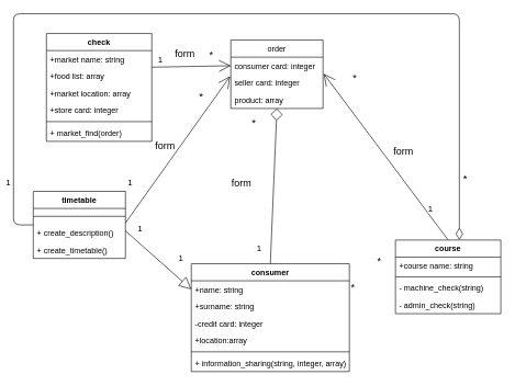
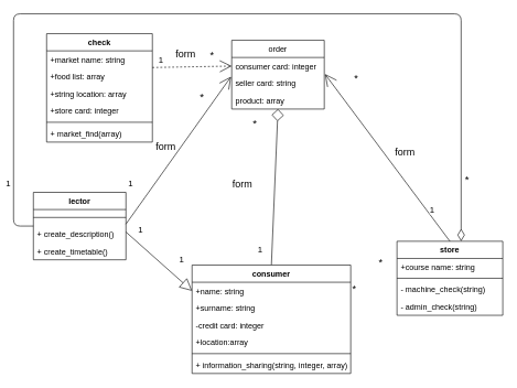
  <mxCell id="0" />
  <mxCell id="1" parent="0" />
  <mxCell id="2" value="&lt;font style=&quot;font-size: 16px;&quot;&gt;*&lt;/font&gt;" style="edgeLabel;resizable=0;html=1;align=right;verticalAlign=bottom;" parent="1" connectable="0" vertex="1"><mxGeometry x="450" y="420.003" as="geometry" /></mxCell>
  <mxCell id="3" value="&lt;font style=&quot;font-size: 15px;&quot;&gt;*&lt;/font&gt;" style="text;html=1;align=center;verticalAlign=middle;resizable=0;points=[];autosize=1;strokeColor=none;fillColor=none;fontSize=13;" parent="1" vertex="1"><mxGeometry x="560" y="380" width="30" height="30" as="geometry" /></mxCell>
  <mxCell id="4" value="order" style="swimlane;fontStyle=0;childLayout=stackLayout;horizontal=1;startSize=26;fillColor=none;horizontalStack=0;resizeParent=1;resizeParentMax=0;resizeLast=0;collapsible=1;marginBottom=0;" parent="1" vertex="1"><mxGeometry x="350" y="60" width="140" height="104" as="geometry" /></mxCell>
  <mxCell id="5" value="consumer card: integer" style="text;strokeColor=none;fillColor=none;align=left;verticalAlign=top;spacingLeft=4;spacingRight=4;overflow=hidden;rotatable=0;points=[[0,0.5],[1,0.5]];portConstraint=eastwest;" parent="4" vertex="1"><mxGeometry y="26" width="140" height="26" as="geometry" /></mxCell>
- <mxCell id="6" value="seller card: integer" style="text;strokeColor=none;fillColor=none;align=left;verticalAlign=top;spacingLeft=4;spacingRight=4;overflow=hidden;rotatable=0;points=[[0,0.5],[1,0.5]];portConstraint=eastwest;" parent="4" vertex="1"><mxGeometry y="52" width="140" height="26" as="geometry" /></mxCell>
+ <mxCell id="6" value="seller card: string" style="text;strokeColor=none;fillColor=none;align=left;verticalAlign=top;spacingLeft=4;spacingRight=4;overflow=hidden;rotatable=0;points=[[0,0.5],[1,0.5]];portConstraint=eastwest;" parent="4" vertex="1"><mxGeometry y="52" width="140" height="26" as="geometry" /></mxCell>
  <mxCell id="7" value="product: array" style="text;strokeColor=none;fillColor=none;align=left;verticalAlign=top;spacingLeft=4;spacingRight=4;overflow=hidden;rotatable=0;points=[[0,0.5],[1,0.5]];portConstraint=eastwest;" parent="4" vertex="1"><mxGeometry y="78" width="140" height="26" as="geometry" /></mxCell>
  <mxCell id="8" value="" style="endArrow=block;endSize=16;endFill=0;html=1;exitX=1;exitY=1;exitDx=0;exitDy=0;entryX=0;entryY=0.5;entryDx=0;entryDy=0;" parent="1" target="30" edge="1"><mxGeometry x="0.007" y="-8" width="160" relative="1" as="geometry"><mxPoint x="190" y="350" as="sourcePoint" /><mxPoint x="294.86" y="432.164" as="targetPoint" /><mxPoint as="offset" /></mxGeometry></mxCell>
  <mxCell id="9" value="1" style="edgeLabel;html=1;align=center;verticalAlign=middle;resizable=0;points=[];fontSize=13;" parent="8" vertex="1" connectable="0"><mxGeometry x="-0.629" y="4" relative="1" as="geometry"><mxPoint y="-17" as="offset" /></mxGeometry></mxCell>
  <mxCell id="10" value="1" style="edgeLabel;html=1;align=center;verticalAlign=middle;resizable=0;points=[];fontSize=13;" parent="1" vertex="1" connectable="0"><mxGeometry x="230.003" y="340.004" as="geometry"><mxPoint x="43" y="51" as="offset" /></mxGeometry></mxCell>
  <mxCell id="11" value="&lt;font style=&quot;font-size: 15px;&quot;&gt;form&lt;/font&gt;" style="endArrow=open;endSize=16;endFill=0;html=1;exitX=1;exitY=0.5;exitDx=0;exitDy=0;entryX=-0.007;entryY=0.115;entryDx=0;entryDy=0;entryPerimeter=0;" parent="1" edge="1"><mxGeometry x="-0.044" y="20" width="160" relative="1" as="geometry"><mxPoint x="190" y="338" as="sourcePoint" /><mxPoint x="349.02" y="114.99" as="targetPoint" /><mxPoint as="offset" /></mxGeometry></mxCell>
  <mxCell id="12" value="1" style="edgeLabel;html=1;align=center;verticalAlign=middle;resizable=0;points=[];fontSize=13;" parent="11" vertex="1" connectable="0"><mxGeometry x="-0.629" y="4" relative="1" as="geometry"><mxPoint x="-20" y="-18" as="offset" /></mxGeometry></mxCell>
  <mxCell id="13" value="&lt;font style=&quot;font-size: 16px;&quot;&gt;*&lt;/font&gt;" style="text;html=1;align=center;verticalAlign=middle;resizable=0;points=[];autosize=1;strokeColor=none;fillColor=none;fontSize=13;" parent="1" vertex="1"><mxGeometry x="290" y="130" width="30" height="30" as="geometry" /></mxCell>
  <mxCell id="14" value="" style="endArrow=open;endSize=16;endFill=0;html=1;exitX=0.5;exitY=0;exitDx=0;exitDy=0;entryX=1.007;entryY=-0.038;entryDx=0;entryDy=0;entryPerimeter=0;" parent="1" source="36" edge="1"><mxGeometry x="0.007" y="-8" width="160" relative="1" as="geometry"><mxPoint x="677.04" y="347.4" as="sourcePoint" /><mxPoint x="490.98" y="111.012" as="targetPoint" /><mxPoint as="offset" /></mxGeometry></mxCell>
  <mxCell id="15" value="1" style="edgeLabel;html=1;align=center;verticalAlign=middle;resizable=0;points=[];fontSize=13;" parent="14" vertex="1" connectable="0"><mxGeometry x="-0.629" y="4" relative="1" as="geometry"><mxPoint x="11" y="-4" as="offset" /></mxGeometry></mxCell>
  <mxCell id="16" value="form" style="edgeLabel;html=1;align=center;verticalAlign=middle;resizable=0;points=[];fontSize=15;" parent="14" vertex="1" connectable="0"><mxGeometry x="-0.052" y="-2" relative="1" as="geometry"><mxPoint x="20" y="-15" as="offset" /></mxGeometry></mxCell>
  <mxCell id="17" value="" style="endArrow=diamond;endSize=16;endFill=0;html=1;exitX=0.5;exitY=0;exitDx=0;exitDy=0;entryX=0.5;entryY=1;entryDx=0;entryDy=0;entryPerimeter=0;" parent="1" source="29" target="7" edge="1"><mxGeometry x="0.007" y="-8" width="160" relative="1" as="geometry"><mxPoint x="365" y="374" as="sourcePoint" /><mxPoint x="419.02" y="187.544" as="targetPoint" /><mxPoint as="offset" /></mxGeometry></mxCell>
  <mxCell id="18" value="1" style="edgeLabel;html=1;align=center;verticalAlign=middle;resizable=0;points=[];fontSize=13;" parent="17" vertex="1" connectable="0"><mxGeometry x="-0.629" y="4" relative="1" as="geometry"><mxPoint x="-15" y="21" as="offset" /></mxGeometry></mxCell>
  <mxCell id="19" value="&lt;font style=&quot;font-size: 16px;&quot;&gt;*&lt;/font&gt;" style="text;html=1;align=center;verticalAlign=middle;resizable=0;points=[];autosize=1;strokeColor=none;fillColor=none;fontSize=13;" parent="1" vertex="1"><mxGeometry x="370" y="170" width="30" height="30" as="geometry" /></mxCell>
  <mxCell id="20" value="" style="endArrow=none;html=1;startSize=16;startArrow=diamondThin;startFill=0;edgeStyle=orthogonalEdgeStyle;" parent="1" source="36" edge="1"><mxGeometry relative="1" as="geometry"><mxPoint x="697.06" y="346.6" as="sourcePoint" /><mxPoint x="50" y="341" as="targetPoint" /><Array as="points"><mxPoint x="697" y="20" /><mxPoint x="20" y="20" /><mxPoint x="20" y="341" /></Array></mxGeometry></mxCell>
  <mxCell id="21" value="1" style="edgeLabel;html=1;align=center;verticalAlign=middle;resizable=0;points=[];fontSize=13;" parent="1" vertex="1" connectable="0"><mxGeometry x="190.003" y="330.003" as="geometry"><mxPoint x="-179" y="-55" as="offset" /></mxGeometry></mxCell>
  <mxCell id="22" value="&lt;font style=&quot;font-size: 16px;&quot;&gt;*&lt;/font&gt;" style="edgeLabel;html=1;align=center;verticalAlign=middle;resizable=0;points=[];fontSize=13;" parent="1" vertex="1" connectable="0"><mxGeometry x="190.003" y="230.003" as="geometry"><mxPoint x="515" y="40" as="offset" /></mxGeometry></mxCell>
  <mxCell id="23" value="&lt;font style=&quot;font-size: 15px;&quot;&gt;*&lt;/font&gt;" style="edgeLabel;html=1;align=center;verticalAlign=middle;resizable=0;points=[];fontSize=13;" parent="1" vertex="1" connectable="0"><mxGeometry x="685.474" y="314.34" as="geometry"><mxPoint x="-148" y="-198" as="offset" /></mxGeometry></mxCell>
- <mxCell id="24" value="" style="endArrow=open;endSize=16;endFill=0;html=1;exitX=1;exitY=0.968;exitDx=0;exitDy=0;entryX=0;entryY=0.5;entryDx=0;entryDy=0;exitPerimeter=0;" parent="1" source="42" target="5" edge="1"><mxGeometry x="0.007" y="-8" width="160" relative="1" as="geometry"><mxPoint x="238.26" y="101.136" as="sourcePoint" /><mxPoint x="359.02" y="124.99" as="targetPoint" /><mxPoint as="offset" /></mxGeometry></mxCell>
+ <mxCell id="24" value="" style="endArrow=open;endSize=16;endFill=0;html=1;exitX=1;exitY=0.968;exitDx=0;exitDy=0;entryX=0;entryY=0.5;entryDx=0;entryDy=0;exitPerimeter=0;dashed=1;" parent="1" source="42" target="5" edge="1"><mxGeometry x="0.007" y="-8" width="160" relative="1" as="geometry"><mxPoint x="238.26" y="101.136" as="sourcePoint" /><mxPoint x="359.02" y="124.99" as="targetPoint" /><mxPoint as="offset" /></mxGeometry></mxCell>
  <mxCell id="25" value="1" style="edgeLabel;html=1;align=center;verticalAlign=middle;resizable=0;points=[];fontSize=13;" parent="24" vertex="1" connectable="0"><mxGeometry x="-0.629" y="4" relative="1" as="geometry"><mxPoint x="-9" y="-8" as="offset" /></mxGeometry></mxCell>
  <mxCell id="26" value="*" style="edgeLabel;html=1;align=center;verticalAlign=middle;resizable=0;points=[];fontSize=15;" parent="1" vertex="1" connectable="0"><mxGeometry x="259.869" y="98.741" as="geometry"><mxPoint x="60" y="-17" as="offset" /></mxGeometry></mxCell>
  <mxCell id="27" value="form" style="edgeLabel;html=1;align=center;verticalAlign=middle;resizable=0;points=[];fontSize=15;" parent="1" vertex="1" connectable="0"><mxGeometry x="369.995" y="279.996" as="geometry"><mxPoint x="-4" y="-3" as="offset" /></mxGeometry></mxCell>
  <mxCell id="28" value="form" style="edgeLabel;html=1;align=center;verticalAlign=middle;resizable=0;points=[];fontSize=15;" parent="1" vertex="1" connectable="0"><mxGeometry x="279.995" y="79.996" as="geometry" /></mxCell>
  <mxCell id="29" value="consumer" style="swimlane;fontStyle=1;align=center;verticalAlign=top;childLayout=stackLayout;horizontal=1;startSize=26;horizontalStack=0;resizeParent=1;resizeParentMax=0;resizeLast=0;collapsible=1;marginBottom=0;" vertex="1" parent="1"><mxGeometry x="290" y="400" width="240" height="164" as="geometry" /></mxCell>
  <mxCell id="30" value="+name: string" style="text;strokeColor=none;fillColor=none;align=left;verticalAlign=top;spacingLeft=4;spacingRight=4;overflow=hidden;rotatable=0;points=[[0,0.5],[1,0.5]];portConstraint=eastwest;" vertex="1" parent="29"><mxGeometry y="26" width="240" height="26" as="geometry" /></mxCell>
  <mxCell id="31" value="+surname: string" style="text;strokeColor=none;fillColor=none;align=left;verticalAlign=top;spacingLeft=4;spacingRight=4;overflow=hidden;rotatable=0;points=[[0,0.5],[1,0.5]];portConstraint=eastwest;" vertex="1" parent="29"><mxGeometry y="52" width="240" height="26" as="geometry" /></mxCell>
  <mxCell id="32" value="-credit card: integer" style="text;strokeColor=none;fillColor=none;align=left;verticalAlign=top;spacingLeft=4;spacingRight=4;overflow=hidden;rotatable=0;points=[[0,0.5],[1,0.5]];portConstraint=eastwest;" vertex="1" parent="29"><mxGeometry y="78" width="240" height="26" as="geometry" /></mxCell>
  <mxCell id="33" value="+location:array" style="text;strokeColor=none;fillColor=none;align=left;verticalAlign=top;spacingLeft=4;spacingRight=4;overflow=hidden;rotatable=0;points=[[0,0.5],[1,0.5]];portConstraint=eastwest;" vertex="1" parent="29"><mxGeometry y="104" width="240" height="26" as="geometry" /></mxCell>
  <mxCell id="34" value="" style="line;strokeWidth=1;fillColor=none;align=left;verticalAlign=middle;spacingTop=-1;spacingLeft=3;spacingRight=3;rotatable=0;labelPosition=right;points=[];portConstraint=eastwest;strokeColor=inherit;" vertex="1" parent="29"><mxGeometry y="130" width="240" height="8" as="geometry" /></mxCell>
  <mxCell id="35" value="+ information_sharing(string, integer, array)" style="text;strokeColor=none;fillColor=none;align=left;verticalAlign=top;spacingLeft=4;spacingRight=4;overflow=hidden;rotatable=0;points=[[0,0.5],[1,0.5]];portConstraint=eastwest;" vertex="1" parent="29"><mxGeometry y="138" width="240" height="26" as="geometry" /></mxCell>
- <mxCell id="36" value="course" style="swimlane;fontStyle=1;align=center;verticalAlign=top;childLayout=stackLayout;horizontal=1;startSize=26;horizontalStack=0;resizeParent=1;resizeParentMax=0;resizeLast=0;collapsible=1;marginBottom=0;" vertex="1" parent="1"><mxGeometry x="600" y="364" width="160" height="112" as="geometry" /></mxCell>
+ <mxCell id="36" value="store" style="swimlane;fontStyle=1;align=center;verticalAlign=top;childLayout=stackLayout;horizontal=1;startSize=26;horizontalStack=0;resizeParent=1;resizeParentMax=0;resizeLast=0;collapsible=1;marginBottom=0;" vertex="1" parent="1"><mxGeometry x="600" y="364" width="160" height="112" as="geometry" /></mxCell>
  <mxCell id="37" value="+course name: string" style="text;strokeColor=none;fillColor=none;align=left;verticalAlign=top;spacingLeft=4;spacingRight=4;overflow=hidden;rotatable=0;points=[[0,0.5],[1,0.5]];portConstraint=eastwest;" vertex="1" parent="36"><mxGeometry y="26" width="160" height="26" as="geometry" /></mxCell>
  <mxCell id="38" value="" style="line;strokeWidth=1;fillColor=none;align=left;verticalAlign=middle;spacingTop=-1;spacingLeft=3;spacingRight=3;rotatable=0;labelPosition=right;points=[];portConstraint=eastwest;strokeColor=inherit;" vertex="1" parent="36"><mxGeometry y="52" width="160" height="8" as="geometry" /></mxCell>
  <mxCell id="39" value="- machine_check(string)" style="text;strokeColor=none;fillColor=none;align=left;verticalAlign=top;spacingLeft=4;spacingRight=4;overflow=hidden;rotatable=0;points=[[0,0.5],[1,0.5]];portConstraint=eastwest;" vertex="1" parent="36"><mxGeometry y="60" width="160" height="26" as="geometry" /></mxCell>
  <mxCell id="40" value="- admin_check(string) " style="text;strokeColor=none;fillColor=none;align=left;verticalAlign=top;spacingLeft=4;spacingRight=4;overflow=hidden;rotatable=0;points=[[0,0.5],[1,0.5]];portConstraint=eastwest;" vertex="1" parent="36"><mxGeometry y="86" width="160" height="26" as="geometry" /></mxCell>
  <mxCell id="41" value="check" style="swimlane;fontStyle=1;align=center;verticalAlign=top;childLayout=stackLayout;horizontal=1;startSize=26;horizontalStack=0;resizeParent=1;resizeParentMax=0;resizeLast=0;collapsible=1;marginBottom=0;" vertex="1" parent="1"><mxGeometry x="70" y="50" width="160" height="164" as="geometry" /></mxCell>
  <mxCell id="42" value="+market name: string" style="text;strokeColor=none;fillColor=none;align=left;verticalAlign=top;spacingLeft=4;spacingRight=4;overflow=hidden;rotatable=0;points=[[0,0.5],[1,0.5]];portConstraint=eastwest;" vertex="1" parent="41"><mxGeometry y="26" width="160" height="26" as="geometry" /></mxCell>
  <mxCell id="43" value="+food list: array" style="text;strokeColor=none;fillColor=none;align=left;verticalAlign=top;spacingLeft=4;spacingRight=4;overflow=hidden;rotatable=0;points=[[0,0.5],[1,0.5]];portConstraint=eastwest;" vertex="1" parent="41"><mxGeometry y="52" width="160" height="26" as="geometry" /></mxCell>
- <mxCell id="44" value="+market location: array" style="text;strokeColor=none;fillColor=none;align=left;verticalAlign=top;spacingLeft=4;spacingRight=4;overflow=hidden;rotatable=0;points=[[0,0.5],[1,0.5]];portConstraint=eastwest;" vertex="1" parent="41"><mxGeometry y="78" width="160" height="26" as="geometry" /></mxCell>
+ <mxCell id="44" value="+string location: array" style="text;strokeColor=none;fillColor=none;align=left;verticalAlign=top;spacingLeft=4;spacingRight=4;overflow=hidden;rotatable=0;points=[[0,0.5],[1,0.5]];portConstraint=eastwest;" vertex="1" parent="41"><mxGeometry y="78" width="160" height="26" as="geometry" /></mxCell>
  <mxCell id="45" value="+store card: integer" style="text;strokeColor=none;fillColor=none;align=left;verticalAlign=top;spacingLeft=4;spacingRight=4;overflow=hidden;rotatable=0;points=[[0,0.5],[1,0.5]];portConstraint=eastwest;" vertex="1" parent="41"><mxGeometry y="104" width="160" height="26" as="geometry" /></mxCell>
  <mxCell id="46" value="" style="line;strokeWidth=1;fillColor=none;align=left;verticalAlign=middle;spacingTop=-1;spacingLeft=3;spacingRight=3;rotatable=0;labelPosition=right;points=[];portConstraint=eastwest;strokeColor=inherit;" vertex="1" parent="41"><mxGeometry y="130" width="160" height="8" as="geometry" /></mxCell>
- <mxCell id="47" value="+ market_find(order)" style="text;strokeColor=none;fillColor=none;align=left;verticalAlign=top;spacingLeft=4;spacingRight=4;overflow=hidden;rotatable=0;points=[[0,0.5],[1,0.5]];portConstraint=eastwest;" vertex="1" parent="41"><mxGeometry y="138" width="160" height="26" as="geometry" /></mxCell>
- <mxCell id="48" value="timetable" style="swimlane;fontStyle=1;align=center;verticalAlign=top;childLayout=stackLayout;horizontal=1;startSize=26;horizontalStack=0;resizeParent=1;resizeParentMax=0;resizeLast=0;collapsible=1;marginBottom=0;" vertex="1" parent="1"><mxGeometry x="50" y="290" width="140" height="102" as="geometry" /></mxCell>
+ <mxCell id="47" value="+ market_find(array)" style="text;strokeColor=none;fillColor=none;align=left;verticalAlign=top;spacingLeft=4;spacingRight=4;overflow=hidden;rotatable=0;points=[[0,0.5],[1,0.5]];portConstraint=eastwest;" vertex="1" parent="41"><mxGeometry y="138" width="160" height="26" as="geometry" /></mxCell>
+ <mxCell id="48" value="lector" style="swimlane;fontStyle=1;align=center;verticalAlign=top;childLayout=stackLayout;horizontal=1;startSize=26;horizontalStack=0;resizeParent=1;resizeParentMax=0;resizeLast=0;collapsible=1;marginBottom=0;" vertex="1" parent="1"><mxGeometry x="50" y="290" width="140" height="102" as="geometry" /></mxCell>
  <mxCell id="49" value="" style="line;strokeWidth=1;fillColor=none;align=left;verticalAlign=middle;spacingTop=-1;spacingLeft=3;spacingRight=3;rotatable=0;labelPosition=right;points=[];portConstraint=eastwest;strokeColor=inherit;" vertex="1" parent="48"><mxGeometry y="26" width="140" height="24" as="geometry" /></mxCell>
  <mxCell id="50" value="+ create_description()" style="text;strokeColor=none;fillColor=none;align=left;verticalAlign=top;spacingLeft=4;spacingRight=4;overflow=hidden;rotatable=0;points=[[0,0.5],[1,0.5]];portConstraint=eastwest;" vertex="1" parent="48"><mxGeometry y="50" width="140" height="26" as="geometry" /></mxCell>
  <mxCell id="51" value="+ create_timetable() " style="text;strokeColor=none;fillColor=none;align=left;verticalAlign=top;spacingLeft=4;spacingRight=4;overflow=hidden;rotatable=0;points=[[0,0.5],[1,0.5]];portConstraint=eastwest;" vertex="1" parent="48"><mxGeometry y="76" width="140" height="26" as="geometry" /></mxCell>
  <mxCell id="52" value="&lt;font style=&quot;font-size: 15px;&quot;&gt;*&lt;/font&gt;" style="text;html=1;align=center;verticalAlign=middle;resizable=0;points=[];autosize=1;strokeColor=none;fillColor=none;fontSize=13;" vertex="1" parent="1"><mxGeometry x="520" y="420" width="30" height="30" as="geometry" /></mxCell>
